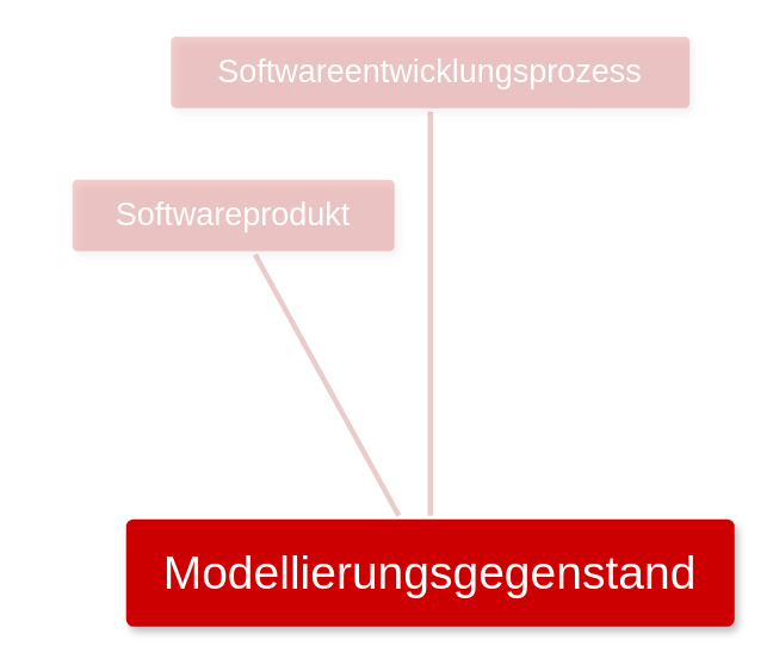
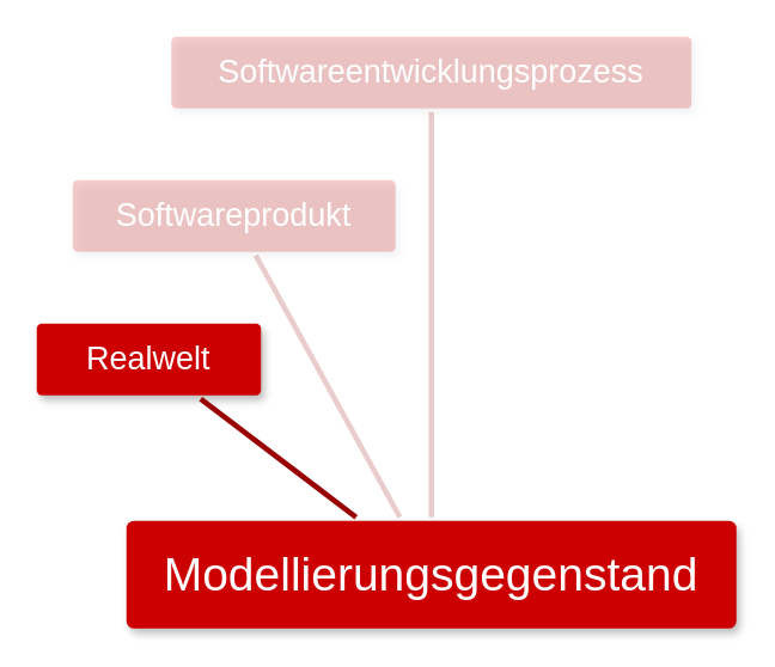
  <mxCell id="0" />
  <mxCell id="1" parent="0" />
  <mxCell id="2" value="" style="rounded=1;jumpStyle=none;html=1;shadow=0;labelBackgroundColor=none;startArrow=none;startFill=0;jettySize=auto;orthogonalLoop=1;strokeColor=#990000;strokeWidth=3;fontFamily=Helvetica;fontSize=14;fontColor=#FFFFFF;spacing=5;fontStyle=1;fillColor=#b0e3e6;endArrow=none;endFill=0;opacity=20;" parent="1" source="6" target="3" edge="1"><mxGeometry relative="1" as="geometry"><mxPoint x="257.594" y="42" as="targetPoint" /></mxGeometry></mxCell>
  <mxCell id="3" value="Softwareentwicklungsprozess" style="rounded=1;whiteSpace=wrap;html=1;shadow=1;labelBackgroundColor=none;strokeColor=none;strokeWidth=3;fillColor=#CC0000;fontFamily=Helvetica;fontSize=18;fontColor=#FFFFFF;align=center;spacing=5;fontStyle=0;arcSize=7;perimeterSpacing=2;opacity=20;" parent="1" vertex="1"><mxGeometry x="95" y="20" width="290" height="40" as="geometry" /></mxCell>
  <mxCell id="4" value="Softwareprodukt" style="rounded=1;whiteSpace=wrap;html=1;shadow=1;labelBackgroundColor=none;strokeColor=none;strokeWidth=3;fillColor=#CC0000;fontFamily=Helvetica;fontSize=18;fontColor=#FFFFFF;align=center;spacing=5;fontStyle=0;arcSize=7;perimeterSpacing=2;opacity=20;" parent="1" vertex="1"><mxGeometry x="40" y="100" width="180" height="40" as="geometry" /></mxCell>
+ <mxCell id="5" value="Realwelt" style="rounded=1;whiteSpace=wrap;html=1;shadow=1;labelBackgroundColor=none;strokeColor=none;strokeWidth=3;fillColor=#CC0000;fontFamily=Helvetica;fontSize=18;fontColor=#FFFFFF;align=center;spacing=5;fontStyle=0;arcSize=7;perimeterSpacing=2;" parent="1" vertex="1"><mxGeometry x="20" y="180" width="125" height="40" as="geometry" /></mxCell>
  <mxCell id="6" value="Modellierungsgegenstand" style="rounded=1;whiteSpace=wrap;html=1;shadow=1;labelBackgroundColor=none;strokeColor=none;strokeWidth=3;fillColor=#cc0000;fontFamily=Helvetica;fontSize=26;fontColor=#FFFFFF;align=center;spacing=5;fontStyle=0;arcSize=7;perimeterSpacing=2;" parent="1" vertex="1"><mxGeometry x="70" y="290" width="340" height="60" as="geometry" /></mxCell>
+ <mxCell id="7" value="" style="rounded=1;jumpStyle=none;html=1;shadow=0;labelBackgroundColor=none;startArrow=none;startFill=0;jettySize=auto;orthogonalLoop=1;strokeColor=#990000;strokeWidth=3;fontFamily=Helvetica;fontSize=14;fontColor=#FFFFFF;spacing=5;fontStyle=1;fillColor=#b0e3e6;endArrow=none;endFill=0;" parent="1" source="6" target="5" edge="1"><mxGeometry relative="1" as="geometry"><mxPoint x="124.036" y="181.75" as="targetPoint" /></mxGeometry></mxCell>
  <mxCell id="8" value="" style="rounded=1;jumpStyle=none;html=1;shadow=0;labelBackgroundColor=none;startArrow=none;startFill=0;jettySize=auto;orthogonalLoop=1;strokeColor=#990000;strokeWidth=3;fontFamily=Helvetica;fontSize=14;fontColor=#FFFFFF;spacing=5;fontStyle=1;fillColor=#b0e3e6;endArrow=none;endFill=0;opacity=20;" parent="1" source="6" target="4" edge="1"><mxGeometry relative="1" as="geometry"><mxPoint x="179.4" y="112" as="targetPoint" /></mxGeometry></mxCell>
